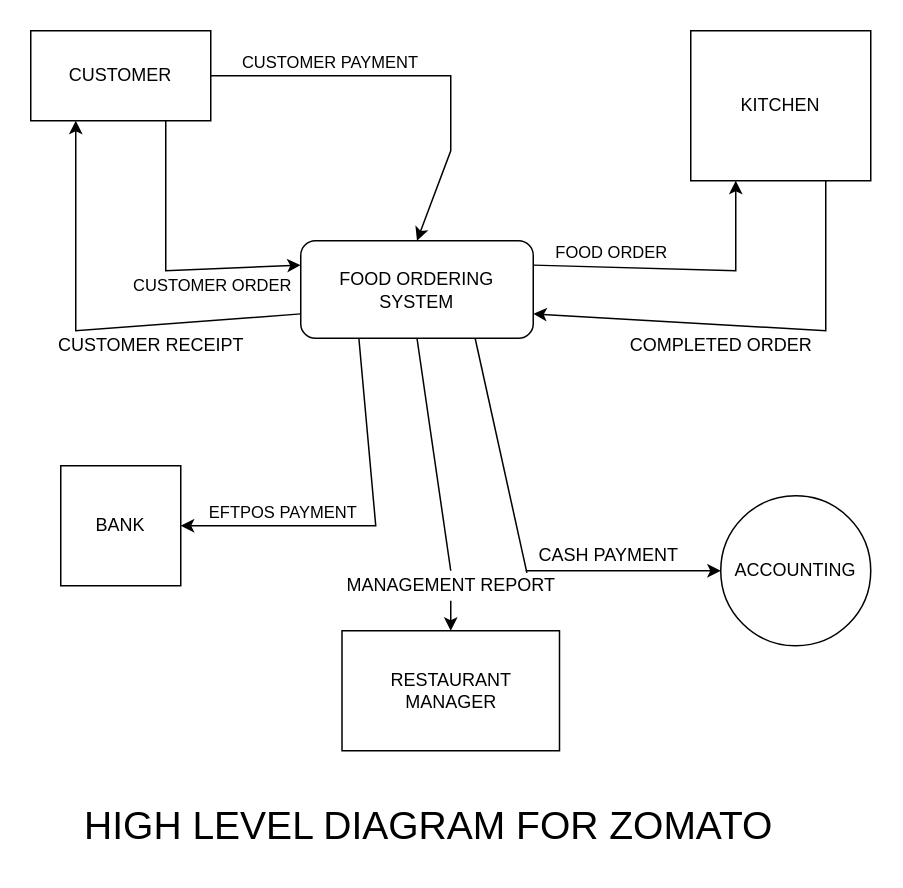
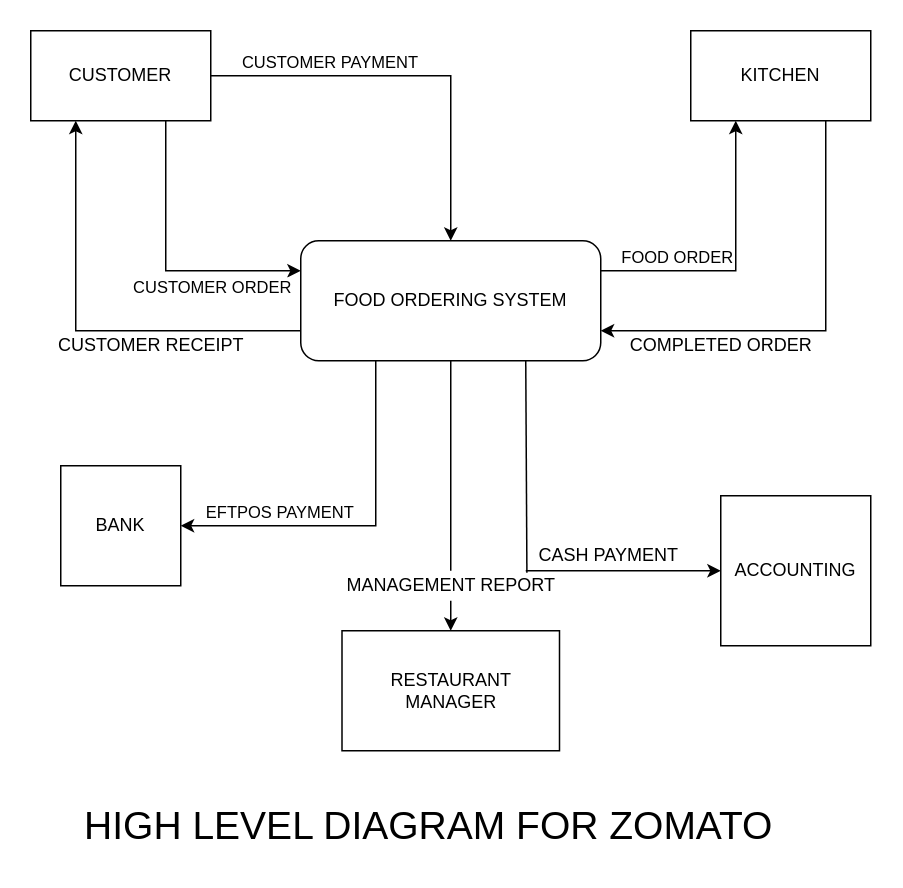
  <mxCell id="0" />
  <mxCell id="1" parent="0" />
  <mxCell id="2" value="CUSTOMER" style="rounded=0;whiteSpace=wrap;html=1;" vertex="1" parent="1"><mxGeometry x="20" y="20" width="120" height="60" as="geometry" /></mxCell>
- <mxCell id="3" value="KITCHEN" style="rounded=0;whiteSpace=wrap;html=1;" vertex="1" parent="1"><mxGeometry x="460" y="20" width="120" height="100" as="geometry" /></mxCell>
- <mxCell id="4" value="FOOD ORDERING SYSTEM" style="rounded=1;whiteSpace=wrap;html=1;" vertex="1" parent="1"><mxGeometry x="200" y="160" width="155" height="65" as="geometry" /></mxCell>
+ <mxCell id="3" value="KITCHEN" style="rounded=0;whiteSpace=wrap;html=1;" vertex="1" parent="1"><mxGeometry x="460" y="20" width="120" height="60" as="geometry" /></mxCell>
+ <mxCell id="4" value="FOOD ORDERING SYSTEM" style="rounded=1;whiteSpace=wrap;html=1;" vertex="1" parent="1"><mxGeometry x="200" y="160" width="200" height="80" as="geometry" /></mxCell>
  <mxCell id="5" value="BANK" style="whiteSpace=wrap;html=1;aspect=fixed;" vertex="1" parent="1"><mxGeometry x="40" y="310" width="80" height="80" as="geometry" /></mxCell>
- <mxCell id="6" value="ACCOUNTING" style="ellipse;whiteSpace=wrap;html=1;aspect=fixed;" vertex="1" parent="1"><mxGeometry x="480" y="330" width="100" height="100" as="geometry" /></mxCell>
+ <mxCell id="6" value="ACCOUNTING" style="whiteSpace=wrap;html=1;aspect=fixed;" vertex="1" parent="1"><mxGeometry x="480" y="330" width="100" height="100" as="geometry" /></mxCell>
  <mxCell id="7" value="RESTAURANT MANAGER" style="rounded=0;whiteSpace=wrap;html=1;" vertex="1" parent="1"><mxGeometry x="227.5" y="420" width="145" height="80" as="geometry" /></mxCell>
  <mxCell id="8" value="" style="endArrow=classic;html=1;rounded=0;entryX=0.5;entryY=0;entryDx=0;entryDy=0;exitX=1;exitY=0.5;exitDx=0;exitDy=0;" edge="1" parent="1" source="2" target="4"><mxGeometry width="50" height="50" relative="1" as="geometry"><mxPoint x="290" y="280" as="sourcePoint" /><mxPoint x="340" y="230" as="targetPoint" /><Array as="points"><mxPoint x="300" y="50" /><mxPoint x="300" y="100" /></Array></mxGeometry></mxCell>
  <mxCell id="9" value="CUSTOMER PAYMENT&amp;nbsp;" style="edgeLabel;html=1;align=center;verticalAlign=middle;resizable=0;points=[];" vertex="1" connectable="0" parent="8"><mxGeometry x="-0.683" y="4" relative="1" as="geometry"><mxPoint x="37" y="-6" as="offset" /></mxGeometry></mxCell>
  <mxCell id="10" value="" style="endArrow=classic;html=1;rounded=0;exitX=0.75;exitY=1;exitDx=0;exitDy=0;entryX=0;entryY=0.25;entryDx=0;entryDy=0;" edge="1" parent="1" source="2" target="4"><mxGeometry width="50" height="50" relative="1" as="geometry"><mxPoint x="290" y="280" as="sourcePoint" /><mxPoint x="340" y="230" as="targetPoint" /><Array as="points"><mxPoint x="110" y="180" /></Array></mxGeometry></mxCell>
  <mxCell id="11" value="CUSTOMER ORDER" style="edgeLabel;html=1;align=center;verticalAlign=middle;resizable=0;points=[];" vertex="1" connectable="0" parent="10"><mxGeometry x="0.208" y="-9" relative="1" as="geometry"><mxPoint x="15" y="1" as="offset" /></mxGeometry></mxCell>
  <mxCell id="12" value="" style="endArrow=classic;html=1;rounded=0;entryX=0.25;entryY=1;entryDx=0;entryDy=0;exitX=0;exitY=0.75;exitDx=0;exitDy=0;" edge="1" parent="1" source="4" target="2"><mxGeometry width="50" height="50" relative="1" as="geometry"><mxPoint x="290" y="280" as="sourcePoint" /><mxPoint x="340" y="230" as="targetPoint" /><Array as="points"><mxPoint x="50" y="220" /></Array></mxGeometry></mxCell>
  <mxCell id="13" value="" style="endArrow=classic;html=1;rounded=0;entryX=0.25;entryY=1;entryDx=0;entryDy=0;exitX=1;exitY=0.25;exitDx=0;exitDy=0;" edge="1" parent="1" source="4" target="3"><mxGeometry width="50" height="50" relative="1" as="geometry"><mxPoint x="290" y="280" as="sourcePoint" /><mxPoint x="340" y="230" as="targetPoint" /><Array as="points"><mxPoint x="490" y="180" /></Array></mxGeometry></mxCell>
  <mxCell id="14" value="FOOD ORDER" style="edgeLabel;html=1;align=center;verticalAlign=middle;resizable=0;points=[];" vertex="1" connectable="0" parent="13"><mxGeometry x="-0.697" y="3" relative="1" as="geometry"><mxPoint x="21" y="-7" as="offset" /></mxGeometry></mxCell>
  <mxCell id="15" value="" style="endArrow=classic;html=1;rounded=0;entryX=1;entryY=0.5;entryDx=0;entryDy=0;exitX=0.25;exitY=1;exitDx=0;exitDy=0;" edge="1" parent="1" source="4" target="5"><mxGeometry width="50" height="50" relative="1" as="geometry"><mxPoint x="290" y="280" as="sourcePoint" /><mxPoint x="340" y="230" as="targetPoint" /><Array as="points"><mxPoint x="250" y="350" /></Array></mxGeometry></mxCell>
  <mxCell id="16" value="EFTPOS PAYMENT" style="edgeLabel;html=1;align=center;verticalAlign=middle;resizable=0;points=[];" vertex="1" connectable="0" parent="15"><mxGeometry x="0.698" y="-7" relative="1" as="geometry"><mxPoint x="29" y="-3" as="offset" /></mxGeometry></mxCell>
  <mxCell id="17" value="" style="endArrow=classic;html=1;rounded=0;entryX=0.5;entryY=0;entryDx=0;entryDy=0;exitX=0.5;exitY=1;exitDx=0;exitDy=0;startArrow=none;" edge="1" parent="1" source="24" target="7"><mxGeometry width="50" height="50" relative="1" as="geometry"><mxPoint x="290" y="280" as="sourcePoint" /><mxPoint x="340" y="230" as="targetPoint" /></mxGeometry></mxCell>
  <mxCell id="18" value="" style="endArrow=classic;html=1;rounded=0;entryX=0;entryY=0.5;entryDx=0;entryDy=0;exitX=0.75;exitY=1;exitDx=0;exitDy=0;startArrow=none;" edge="1" parent="1" source="22" target="6"><mxGeometry width="50" height="50" relative="1" as="geometry"><mxPoint x="290" y="280" as="sourcePoint" /><mxPoint x="340" y="230" as="targetPoint" /><Array as="points"><mxPoint x="350" y="380" /></Array></mxGeometry></mxCell>
  <mxCell id="19" value="CUSTOMER RECEIPT" style="text;html=1;align=center;verticalAlign=middle;resizable=0;points=[];autosize=1;strokeColor=none;fillColor=none;" vertex="1" parent="1"><mxGeometry x="30" y="220" width="140" height="20" as="geometry" /></mxCell>
  <mxCell id="20" value="" style="endArrow=classic;html=1;rounded=0;entryX=1;entryY=0.75;entryDx=0;entryDy=0;exitX=0.75;exitY=1;exitDx=0;exitDy=0;" edge="1" parent="1" source="3" target="4"><mxGeometry width="50" height="50" relative="1" as="geometry"><mxPoint x="290" y="280" as="sourcePoint" /><mxPoint x="340" y="230" as="targetPoint" /><Array as="points"><mxPoint x="550" y="220" /></Array></mxGeometry></mxCell>
  <mxCell id="21" value="COMPLETED ORDER" style="text;html=1;align=center;verticalAlign=middle;resizable=0;points=[];autosize=1;strokeColor=none;fillColor=none;" vertex="1" parent="1"><mxGeometry x="410" y="220" width="140" height="20" as="geometry" /></mxCell>
  <mxCell id="22" value="CASH PAYMENT" style="text;html=1;align=center;verticalAlign=middle;resizable=0;points=[];autosize=1;strokeColor=none;fillColor=none;" vertex="1" parent="1"><mxGeometry x="350" y="360" width="110" height="20" as="geometry" /></mxCell>
  <mxCell id="23" value="" style="endArrow=none;html=1;rounded=0;exitX=0.75;exitY=1;exitDx=0;exitDy=0;entryX=0.007;entryY=1.07;entryDx=0;entryDy=0;entryPerimeter=0;" edge="1" parent="1" source="4" target="22"><mxGeometry width="50" height="50" relative="1" as="geometry"><mxPoint x="350" y="240" as="sourcePoint" /><mxPoint x="350" y="360" as="targetPoint" /><Array as="points" /></mxGeometry></mxCell>
  <mxCell id="24" value="MANAGEMENT REPORT" style="text;html=1;align=center;verticalAlign=middle;resizable=0;points=[];autosize=1;strokeColor=none;fillColor=none;" vertex="1" parent="1"><mxGeometry x="225" y="380" width="150" height="20" as="geometry" /></mxCell>
  <mxCell id="25" value="" style="endArrow=none;html=1;rounded=0;entryX=0.5;entryY=0;entryDx=0;entryDy=0;exitX=0.5;exitY=1;exitDx=0;exitDy=0;" edge="1" parent="1" source="4" target="24"><mxGeometry width="50" height="50" relative="1" as="geometry"><mxPoint x="300" y="240" as="sourcePoint" /><mxPoint x="300" y="420" as="targetPoint" /></mxGeometry></mxCell>
  <mxCell id="26" value="HIGH LEVEL DIAGRAM FOR ZOMATO" style="text;html=1;align=center;verticalAlign=middle;resizable=0;points=[];autosize=1;strokeColor=none;fillColor=none;fontSize=26;" vertex="1" parent="1"><mxGeometry x="50" y="530" width="470" height="40" as="geometry" /></mxCell>
